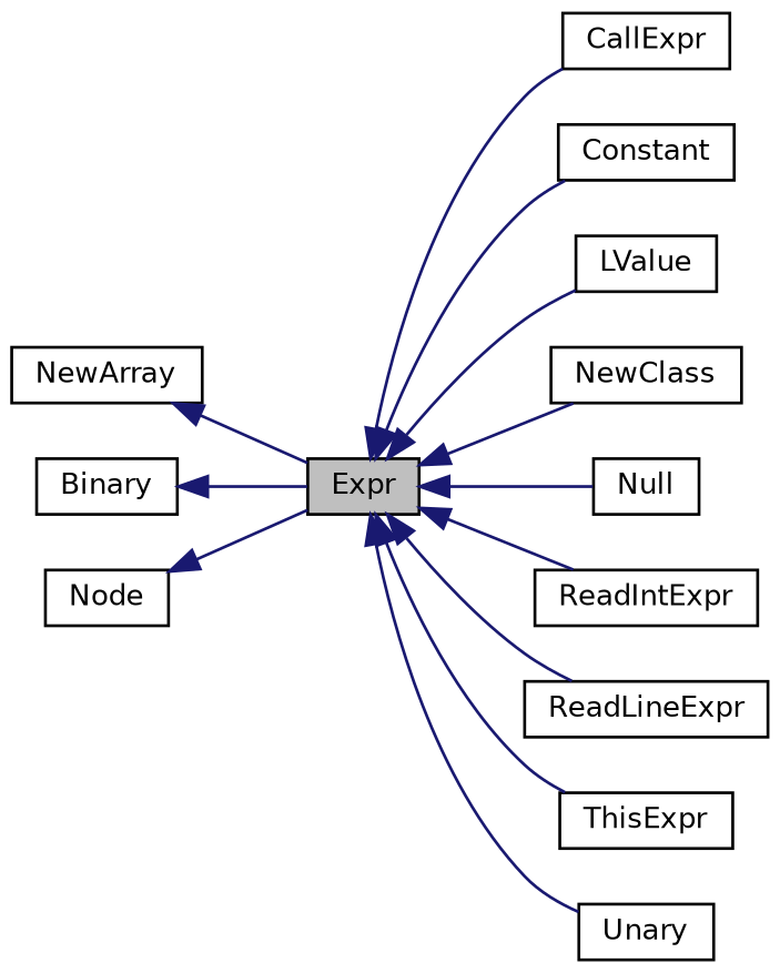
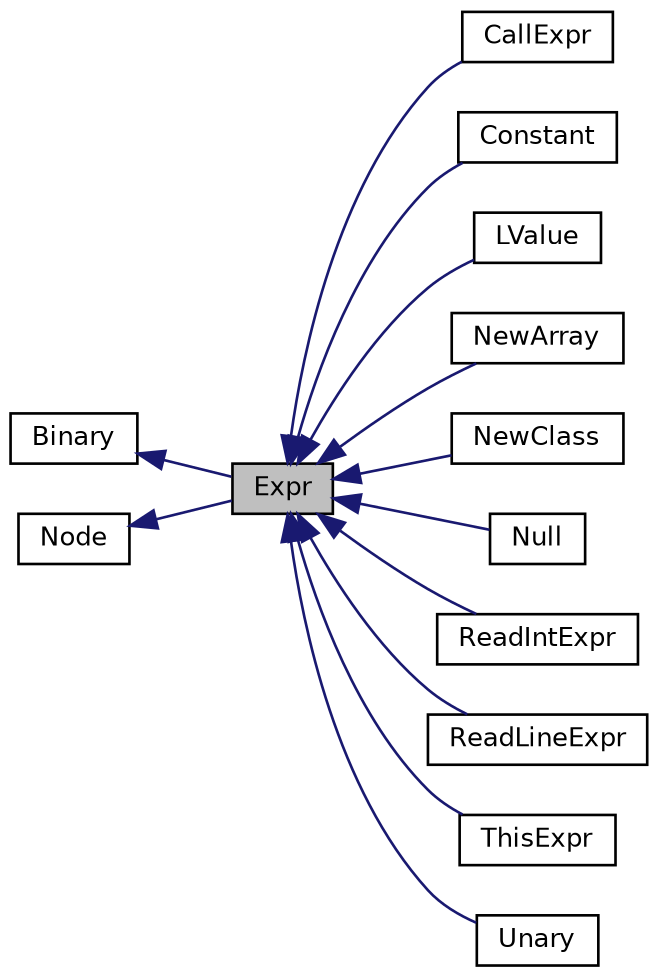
  digraph {
    rankdir=LR
    node [color=black fillcolor=white fontname=Helvetica fontsize=10 shape=record style=filled]
    edge [color=midnightblue dir=back fontname=Helvetica fontsize=10 labelfontname=Helvetica labelfontsize=10 style=solid]
    n1 [fillcolor=grey75 fontcolor=black height=0.2 label=Expr width=0.4]
    n2 [height=0.2 label=CallExpr width=0.4]
    n3 [height=0.2 label=Constant width=0.4]
    n4 [height=0.2 label=LValue width=0.4]
    n5 [height=0.2 label=NewArray width=0.4]
    n6 [height=0.2 label=NewClass width=0.4]
    n7 [height=0.2 label=Null width=0.4]
    n8 [height=0.2 label=ReadIntExpr width=0.4]
    n9 [height=0.2 label=ReadLineExpr width=0.4]
    n10 [height=0.2 label=ThisExpr width=0.4]
    n11 [height=0.2 label=Unary width=0.4]
    n12 [height=0.2 label=Binary width=0.4]
    n13 [height=0.2 label="Node" width=0.4]
    n1 -> n2
    n1 -> n3
    n1 -> n4
-   n5 -> n1
+   n1 -> n5
    n1 -> n6
    n1 -> n7
    n1 -> n8
    n1 -> n9
    n1 -> n10
    n1 -> n11
    n12 -> n1
    n13 -> n1
  }
